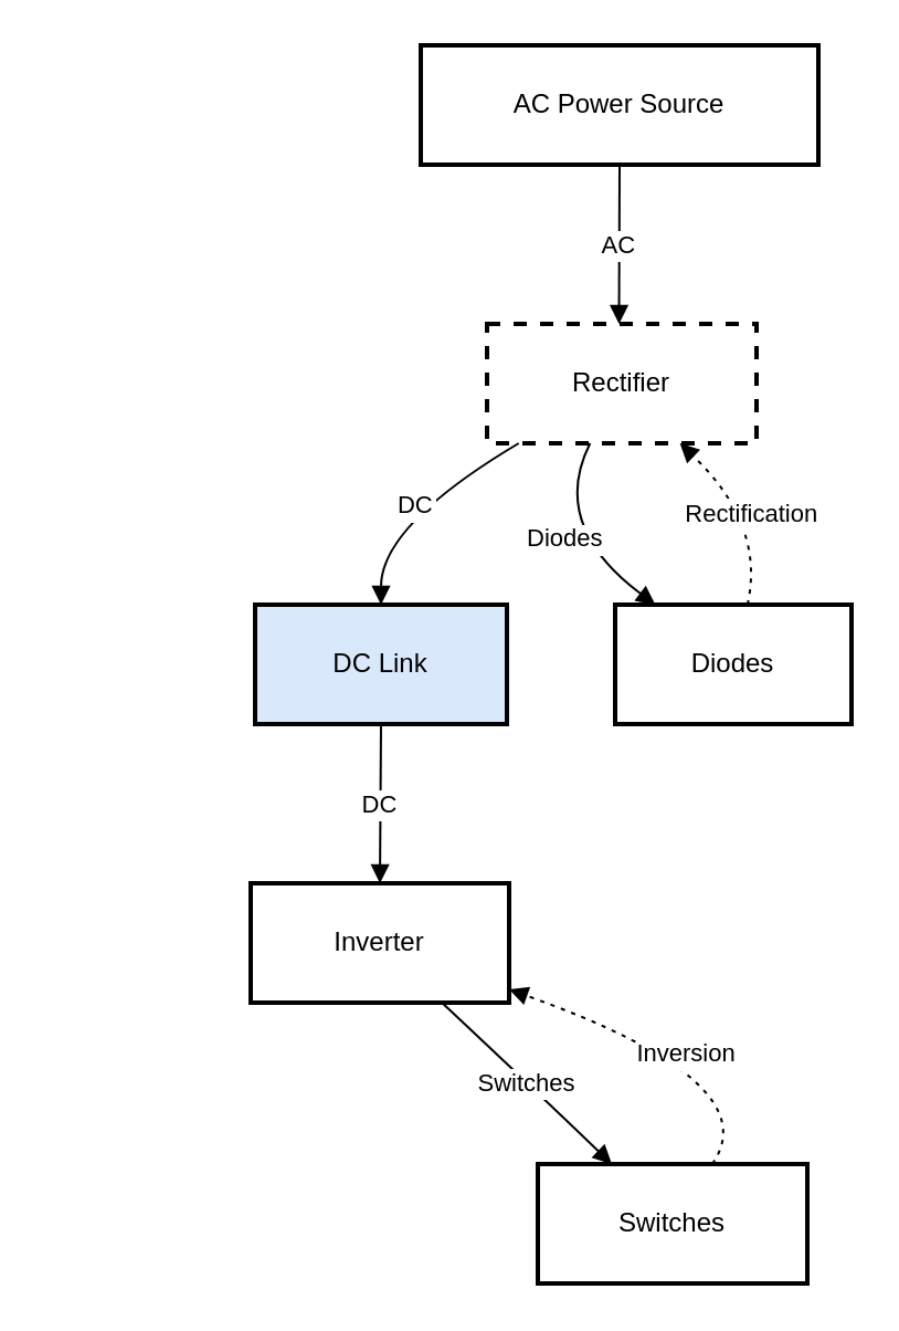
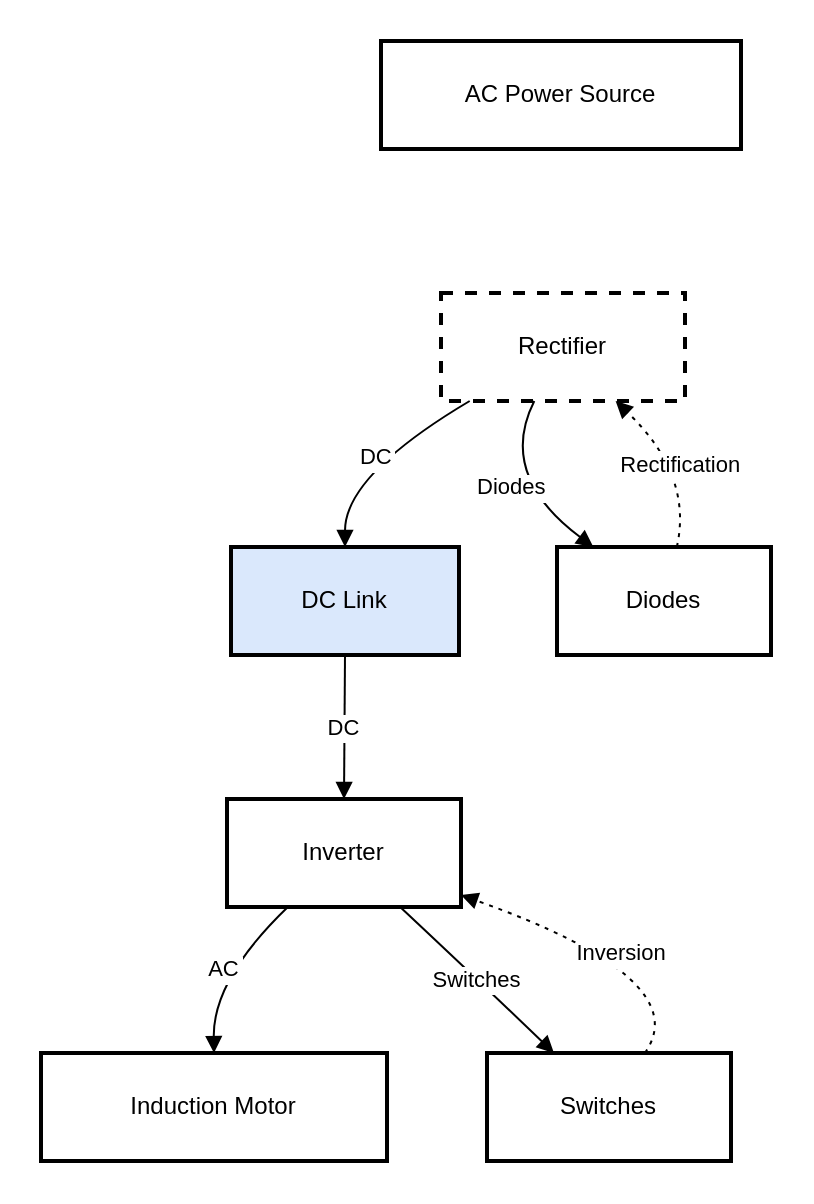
  <mxCell id="0" />
  <mxCell id="1" parent="0" />
  <mxCell id="2" value="AC Power Source" style="whiteSpace=wrap;strokeWidth=2;" parent="1" vertex="1"><mxGeometry x="190" y="20" width="180" height="54" as="geometry" /></mxCell>
  <mxCell id="3" value="Rectifier" style="whiteSpace=wrap;strokeWidth=2;dashed=1;" parent="1" vertex="1"><mxGeometry x="220" y="146" width="122" height="54" as="geometry" /></mxCell>
  <mxCell id="4" value="DC Link" style="whiteSpace=wrap;strokeWidth=2;fillColor=#dae8fc;" parent="1" vertex="1"><mxGeometry x="115" y="273" width="114" height="54" as="geometry" /></mxCell>
  <mxCell id="5" value="Inverter" style="whiteSpace=wrap;strokeWidth=2;" parent="1" vertex="1"><mxGeometry x="113" y="399" width="117" height="54" as="geometry" /></mxCell>
+ <mxCell id="6" value="Induction Motor" style="whiteSpace=wrap;strokeWidth=2;" parent="1" vertex="1"><mxGeometry x="20" y="526" width="173" height="54" as="geometry" /></mxCell>
  <mxCell id="7" value="Diodes" style="whiteSpace=wrap;strokeWidth=2;" parent="1" vertex="1"><mxGeometry x="278" y="273" width="107" height="54" as="geometry" /></mxCell>
  <mxCell id="8" value="Switches" style="whiteSpace=wrap;strokeWidth=2;" parent="1" vertex="1"><mxGeometry x="243" y="526" width="122" height="54" as="geometry" /></mxCell>
- <mxCell id="9" value="AC" style="curved=1;startArrow=none;endArrow=block;exitX=0.5;exitY=1;entryX=0.49;entryY=0.01;" parent="1" source="2" target="3" edge="1"><mxGeometry relative="1" as="geometry"><Array as="points" /></mxGeometry></mxCell>
  <mxCell id="10" value="DC" style="curved=1;startArrow=none;endArrow=block;exitX=0.11;exitY=1.01;entryX=0.5;entryY=0;" parent="1" source="3" target="4" edge="1"><mxGeometry relative="1" as="geometry"><Array as="points"><mxPoint x="172" y="237" /></Array></mxGeometry></mxCell>
  <mxCell id="11" value="DC" style="curved=1;startArrow=none;endArrow=block;exitX=0.5;exitY=1;entryX=0.5;entryY=0;" parent="1" source="4" target="5" edge="1"><mxGeometry relative="1" as="geometry"><Array as="points" /></mxGeometry></mxCell>
+ <mxCell id="12" value="AC" style="curved=1;startArrow=none;endArrow=block;exitX=0.26;exitY=1;entryX=0.5;entryY=-0.01;" parent="1" source="5" target="6" edge="1"><mxGeometry relative="1" as="geometry"><Array as="points"><mxPoint x="106" y="489" /></Array></mxGeometry></mxCell>
  <mxCell id="13" value="Diodes" style="curved=1;startArrow=none;endArrow=block;exitX=0.38;exitY=1.01;entryX=0.17;entryY=0;" parent="1" source="3" target="7" edge="1"><mxGeometry relative="1" as="geometry"><Array as="points"><mxPoint x="248" y="237" /></Array></mxGeometry></mxCell>
  <mxCell id="14" value="Rectification" style="curved=1;dashed=1;dashPattern=2 3;startArrow=none;endArrow=block;exitX=0.56;exitY=0;entryX=0.72;entryY=1.01;" parent="1" source="7" target="3" edge="1"><mxGeometry relative="1" as="geometry"><Array as="points"><mxPoint x="346" y="237" /></Array></mxGeometry></mxCell>
  <mxCell id="15" value="Switches" style="curved=1;startArrow=none;endArrow=block;exitX=0.74;exitY=1;entryX=0.27;entryY=-0.01;" parent="1" source="5" target="8" edge="1"><mxGeometry relative="1" as="geometry"><Array as="points"><mxPoint x="238" y="489" /></Array></mxGeometry></mxCell>
  <mxCell id="16" value="Inversion" style="curved=1;dashed=1;dashPattern=2 3;startArrow=none;endArrow=block;exitX=0.65;exitY=-0.01;entryX=1;entryY=0.89;" parent="1" source="8" target="5" edge="1"><mxGeometry relative="1" as="geometry"><Array as="points"><mxPoint x="348" y="489" /></Array></mxGeometry></mxCell>
